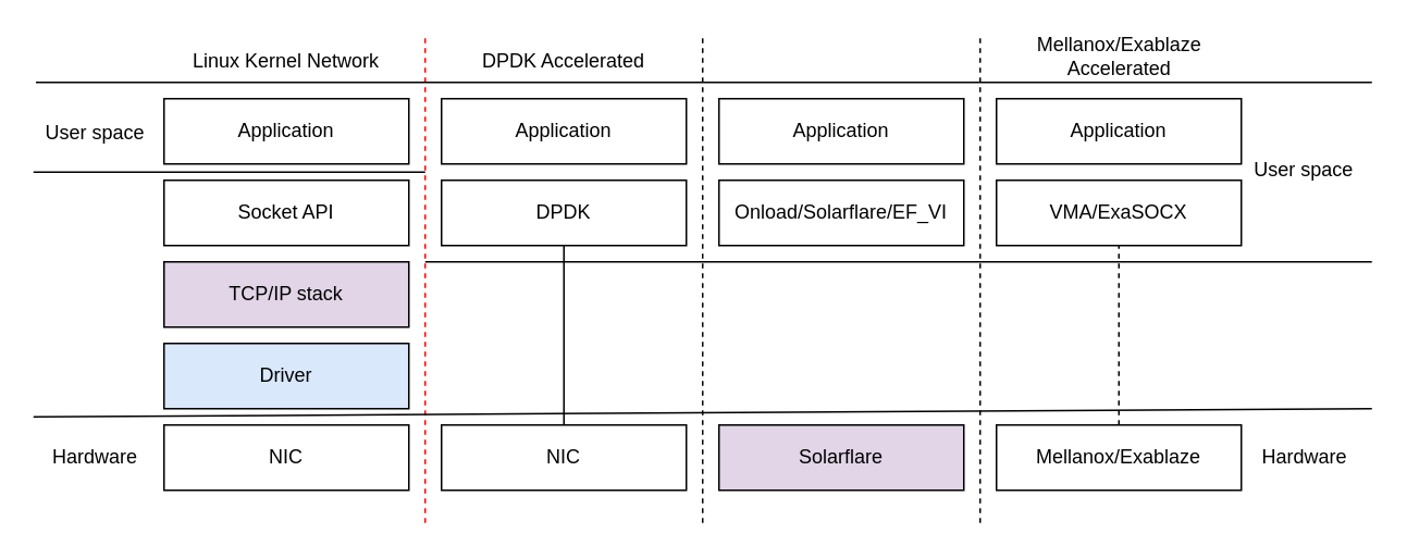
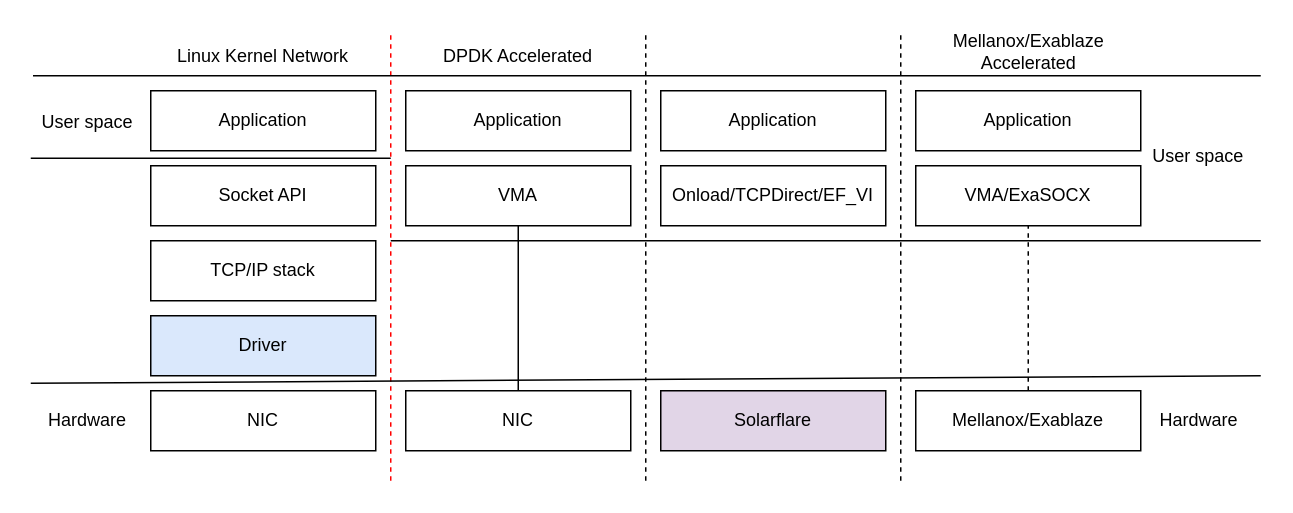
  <mxCell id="0" />
  <mxCell id="1" parent="0" />
  <mxCell id="2" value="" style="group" vertex="1" connectable="0" parent="1"><mxGeometry x="100" y="60" width="150" height="240" as="geometry" /></mxCell>
  <mxCell id="3" value="Application" style="rounded=0;whiteSpace=wrap;html=1;" vertex="1" parent="2"><mxGeometry width="150" height="40" as="geometry" /></mxCell>
  <mxCell id="4" value="Socket API" style="rounded=0;whiteSpace=wrap;html=1;" vertex="1" parent="2"><mxGeometry y="50" width="150" height="40" as="geometry" /></mxCell>
- <mxCell id="5" value="TCP/IP stack" style="rounded=0;whiteSpace=wrap;html=1;fillColor=#e1d5e7;" vertex="1" parent="2"><mxGeometry y="100" width="150" height="40" as="geometry" /></mxCell>
+ <mxCell id="5" value="TCP/IP stack" style="rounded=0;whiteSpace=wrap;html=1;" vertex="1" parent="2"><mxGeometry y="100" width="150" height="40" as="geometry" /></mxCell>
  <mxCell id="6" value="Driver" style="rounded=0;whiteSpace=wrap;html=1;fillColor=#dae8fc;" vertex="1" parent="2"><mxGeometry y="150" width="150" height="40" as="geometry" /></mxCell>
  <mxCell id="7" value="NIC" style="rounded=0;whiteSpace=wrap;html=1;" vertex="1" parent="2"><mxGeometry y="200" width="150" height="40" as="geometry" /></mxCell>
  <mxCell id="8" value="" style="group" vertex="1" connectable="0" parent="1"><mxGeometry x="270" y="60" width="150" height="240" as="geometry" /></mxCell>
  <mxCell id="9" value="Application" style="rounded=0;whiteSpace=wrap;html=1;" vertex="1" parent="8"><mxGeometry width="150" height="40" as="geometry" /></mxCell>
- <mxCell id="10" value="DPDK" style="rounded=0;whiteSpace=wrap;html=1;" vertex="1" parent="8"><mxGeometry y="50" width="150" height="40" as="geometry" /></mxCell>
+ <mxCell id="10" value="VMA" style="rounded=0;whiteSpace=wrap;html=1;" vertex="1" parent="8"><mxGeometry y="50" width="150" height="40" as="geometry" /></mxCell>
  <mxCell id="11" style="edgeStyle=orthogonalEdgeStyle;rounded=0;orthogonalLoop=1;jettySize=auto;html=1;exitX=0.5;exitY=0;exitDx=0;exitDy=0;entryX=0.5;entryY=1;entryDx=0;entryDy=0;endArrow=none;endFill=0;" edge="1" parent="8" source="12" target="10"><mxGeometry relative="1" as="geometry" /></mxCell>
  <mxCell id="12" value="NIC" style="rounded=0;whiteSpace=wrap;html=1;" vertex="1" parent="8"><mxGeometry y="200" width="150" height="40" as="geometry" /></mxCell>
  <mxCell id="13" value="" style="endArrow=none;html=1;" edge="1" parent="8"><mxGeometry width="50" height="50" relative="1" as="geometry"><mxPoint x="-10" y="100" as="sourcePoint" /><mxPoint x="570" y="100" as="targetPoint" /></mxGeometry></mxCell>
  <mxCell id="14" value="" style="group" vertex="1" connectable="0" parent="1"><mxGeometry x="440" y="60" width="150" height="240" as="geometry" /></mxCell>
  <mxCell id="15" value="Application" style="rounded=0;whiteSpace=wrap;html=1;" vertex="1" parent="14"><mxGeometry width="150" height="40" as="geometry" /></mxCell>
- <mxCell id="16" value="Onload/Solarflare/EF_VI" style="rounded=0;whiteSpace=wrap;html=1;" vertex="1" parent="14"><mxGeometry y="50" width="150" height="40" as="geometry" /></mxCell>
+ <mxCell id="16" value="Onload/TCPDirect/EF_VI" style="rounded=0;whiteSpace=wrap;html=1;" vertex="1" parent="14"><mxGeometry y="50" width="150" height="40" as="geometry" /></mxCell>
  <mxCell id="17" value="Solarflare" style="rounded=0;whiteSpace=wrap;html=1;fillColor=#e1d5e7;" vertex="1" parent="14"><mxGeometry y="200" width="150" height="40" as="geometry" /></mxCell>
  <mxCell id="18" value="" style="group" vertex="1" connectable="0" parent="1"><mxGeometry x="610" y="60" width="150" height="240" as="geometry" /></mxCell>
  <mxCell id="19" value="Application" style="rounded=0;whiteSpace=wrap;html=1;" vertex="1" parent="18"><mxGeometry width="150" height="40" as="geometry" /></mxCell>
  <mxCell id="20" value="VMA/ExaSOCX" style="rounded=0;whiteSpace=wrap;html=1;" vertex="1" parent="18"><mxGeometry y="50" width="150" height="40" as="geometry" /></mxCell>
  <mxCell id="21" style="edgeStyle=orthogonalEdgeStyle;rounded=0;orthogonalLoop=1;jettySize=auto;html=1;exitX=0.5;exitY=0;exitDx=0;exitDy=0;entryX=0.5;entryY=1;entryDx=0;entryDy=0;endArrow=none;endFill=0;dashed=1;" edge="1" parent="18" source="22" target="20"><mxGeometry relative="1" as="geometry" /></mxCell>
  <mxCell id="22" value="Mellanox/Exablaze" style="rounded=0;whiteSpace=wrap;html=1;" vertex="1" parent="18"><mxGeometry y="200" width="150" height="40" as="geometry" /></mxCell>
  <mxCell id="23" value="" style="endArrow=none;dashed=1;html=1;fillColor=#f8cecc;strokeColor=#FF0000;" edge="1" parent="1"><mxGeometry width="50" height="50" relative="1" as="geometry"><mxPoint x="260" y="320" as="sourcePoint" /><mxPoint x="260" y="20" as="targetPoint" /></mxGeometry></mxCell>
  <mxCell id="24" value="" style="endArrow=none;html=1;" edge="1" parent="1"><mxGeometry width="50" height="50" relative="1" as="geometry"><mxPoint x="20" y="105" as="sourcePoint" /><mxPoint x="260" y="105" as="targetPoint" /></mxGeometry></mxCell>
  <mxCell id="25" value="User space" style="text;html=1;strokeColor=none;fillColor=none;align=center;verticalAlign=middle;whiteSpace=wrap;rounded=0;" vertex="1" parent="1"><mxGeometry x="23" y="71" width="70" height="20" as="geometry" /></mxCell>
  <mxCell id="26" value="" style="endArrow=none;html=1;" edge="1" parent="1"><mxGeometry width="50" height="50" relative="1" as="geometry"><mxPoint x="20" y="255" as="sourcePoint" /><mxPoint x="840" y="250" as="targetPoint" /></mxGeometry></mxCell>
  <mxCell id="27" value="Hardware" style="text;html=1;strokeColor=none;fillColor=none;align=center;verticalAlign=middle;whiteSpace=wrap;rounded=0;" vertex="1" parent="1"><mxGeometry x="38" y="270" width="40" height="20" as="geometry" /></mxCell>
  <mxCell id="28" value="" style="endArrow=none;html=1;" edge="1" parent="1"><mxGeometry width="50" height="50" relative="1" as="geometry"><mxPoint x="21.5" y="50" as="sourcePoint" /><mxPoint x="840" y="50" as="targetPoint" /></mxGeometry></mxCell>
  <mxCell id="29" value="" style="endArrow=none;dashed=1;html=1;" edge="1" parent="1"><mxGeometry width="50" height="50" relative="1" as="geometry"><mxPoint x="430" y="320" as="sourcePoint" /><mxPoint x="430" y="20" as="targetPoint" /></mxGeometry></mxCell>
  <mxCell id="30" value="" style="endArrow=none;dashed=1;html=1;" edge="1" parent="1"><mxGeometry width="50" height="50" relative="1" as="geometry"><mxPoint x="600" y="320" as="sourcePoint" /><mxPoint x="600" y="20" as="targetPoint" /></mxGeometry></mxCell>
  <mxCell id="31" value="Linux Kernel Network" style="text;html=1;strokeColor=none;fillColor=none;align=center;verticalAlign=middle;whiteSpace=wrap;rounded=0;" vertex="1" parent="1"><mxGeometry x="115" y="27" width="120" height="20" as="geometry" /></mxCell>
  <mxCell id="32" value="DPDK Accelerated" style="text;html=1;strokeColor=none;fillColor=none;align=center;verticalAlign=middle;whiteSpace=wrap;rounded=0;" vertex="1" parent="1"><mxGeometry x="285" y="27" width="120" height="20" as="geometry" /></mxCell>
  <mxCell id="33" value="User space" style="text;html=1;strokeColor=none;fillColor=none;align=center;verticalAlign=middle;whiteSpace=wrap;rounded=0;" vertex="1" parent="1"><mxGeometry x="765" y="94" width="67" height="20" as="geometry" /></mxCell>
  <mxCell id="34" value="Hardware" style="text;html=1;strokeColor=none;fillColor=none;align=center;verticalAlign=middle;whiteSpace=wrap;rounded=0;" vertex="1" parent="1"><mxGeometry x="778.5" y="270" width="40" height="20" as="geometry" /></mxCell>
  <mxCell id="35" value="Mellanox/Exablaze Accelerated" style="text;html=1;strokeColor=none;fillColor=none;align=center;verticalAlign=middle;whiteSpace=wrap;rounded=0;" vertex="1" parent="1"><mxGeometry x="622.5" y="24" width="125" height="20" as="geometry" /></mxCell>
